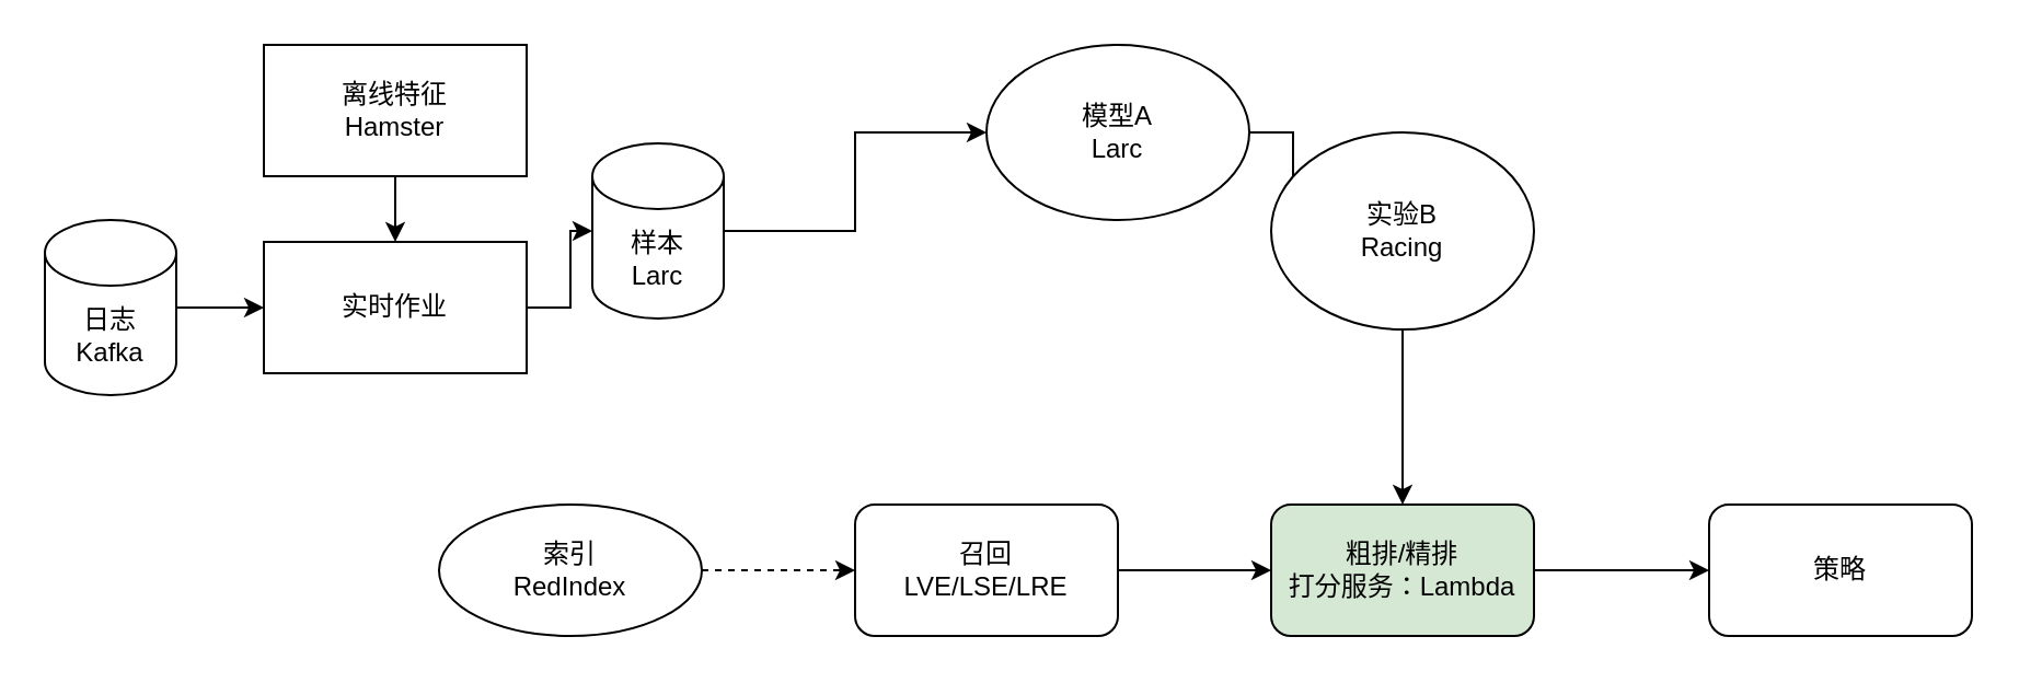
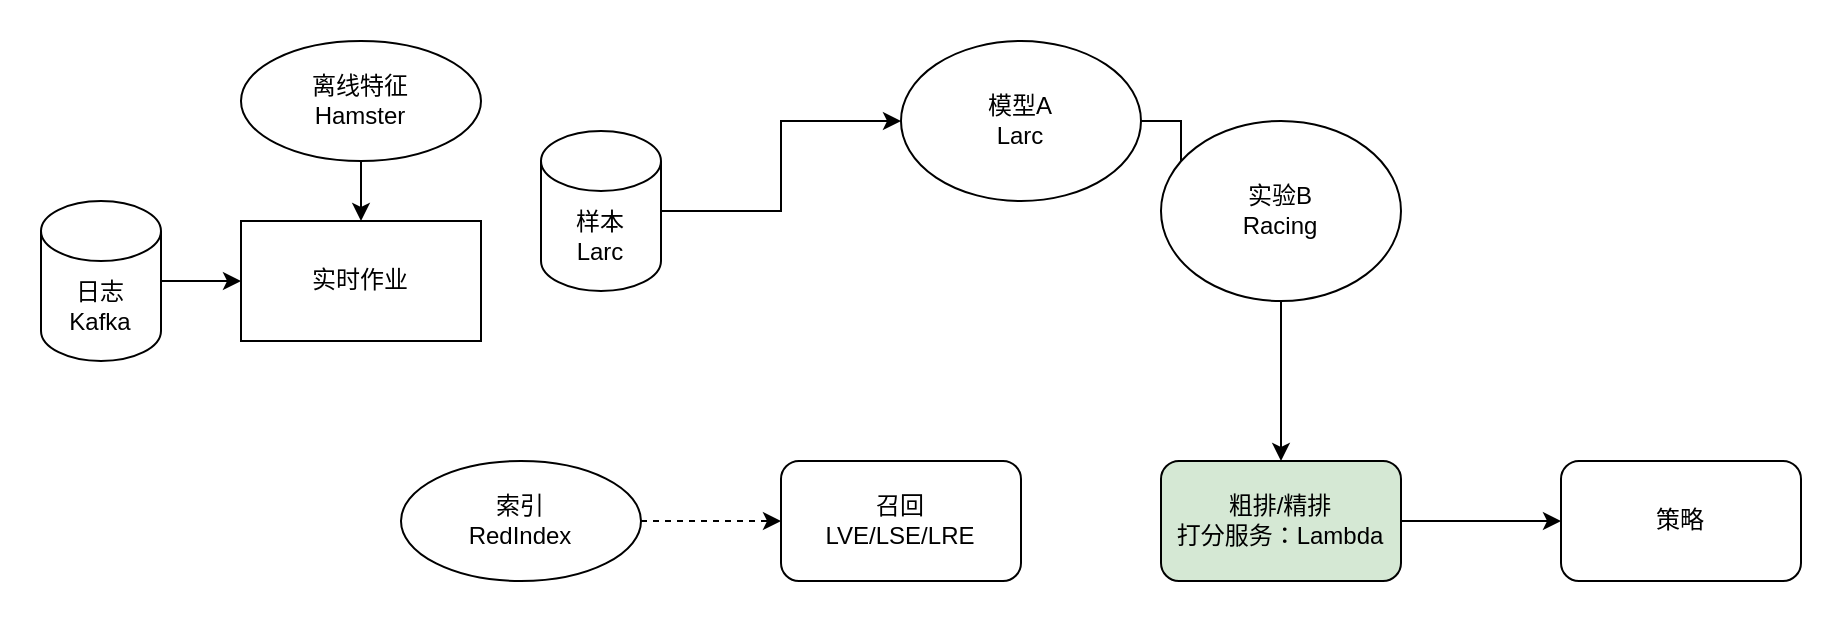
  <mxCell id="0" />
  <mxCell id="1" parent="0" />
  <mxCell id="2" value="" style="edgeStyle=orthogonalEdgeStyle;rounded=0;orthogonalLoop=1;jettySize=auto;html=1;dashed=1;" edge="1" parent="1" source="3" target="5"><mxGeometry relative="1" as="geometry" /></mxCell>
  <mxCell id="3" value="索引&lt;div&gt;RedIndex&lt;/div&gt;" style="ellipse;whiteSpace=wrap;html=1;" vertex="1" parent="1"><mxGeometry x="200" y="230" width="120" height="60" as="geometry" /></mxCell>
- <mxCell id="4" value="" style="edgeStyle=orthogonalEdgeStyle;rounded=0;orthogonalLoop=1;jettySize=auto;html=1;" edge="1" parent="1" source="5" target="7"><mxGeometry relative="1" as="geometry" /></mxCell>
  <mxCell id="5" value="召回&lt;div&gt;LVE/LSE/LRE&lt;/div&gt;" style="rounded=1;whiteSpace=wrap;html=1;" vertex="1" parent="1"><mxGeometry x="390" y="230" width="120" height="60" as="geometry" /></mxCell>
  <mxCell id="6" value="" style="edgeStyle=orthogonalEdgeStyle;rounded=0;orthogonalLoop=1;jettySize=auto;html=1;" edge="1" parent="1" source="7"><mxGeometry relative="1" as="geometry"><mxPoint x="780" y="260" as="targetPoint" /></mxGeometry></mxCell>
  <mxCell id="7" value="粗排/精排&lt;div&gt;打分服务：Lambda&lt;/div&gt;" style="rounded=1;whiteSpace=wrap;html=1;fillColor=#d5e8d4;" vertex="1" parent="1"><mxGeometry x="580" y="230" width="120" height="60" as="geometry" /></mxCell>
  <mxCell id="8" value="策略" style="rounded=1;whiteSpace=wrap;html=1;" vertex="1" parent="1"><mxGeometry x="780" y="230" width="120" height="60" as="geometry" /></mxCell>
  <mxCell id="9" value="" style="edgeStyle=orthogonalEdgeStyle;rounded=0;orthogonalLoop=1;jettySize=auto;html=1;" edge="1" parent="1" source="10" target="11"><mxGeometry relative="1" as="geometry" /></mxCell>
  <mxCell id="10" value="模型A&lt;div&gt;Larc&lt;/div&gt;" style="ellipse;whiteSpace=wrap;html=1;" vertex="1" parent="1"><mxGeometry x="450" y="20" width="120" height="80" as="geometry" /></mxCell>
  <mxCell id="11" value="实验B&lt;div&gt;Racing&lt;/div&gt;" style="ellipse;whiteSpace=wrap;html=1;" vertex="1" parent="1"><mxGeometry x="580" y="60" width="120" height="90" as="geometry" /></mxCell>
  <mxCell id="12" value="" style="endArrow=classic;html=1;rounded=0;exitX=0.5;exitY=1;exitDx=0;exitDy=0;entryX=0.5;entryY=0;entryDx=0;entryDy=0;" edge="1" parent="1" source="11" target="7"><mxGeometry width="50" height="50" relative="1" as="geometry"><mxPoint x="550" y="80" as="sourcePoint" /><mxPoint x="600" y="30" as="targetPoint" /></mxGeometry></mxCell>
  <mxCell id="13" value="" style="edgeStyle=orthogonalEdgeStyle;rounded=0;orthogonalLoop=1;jettySize=auto;html=1;" edge="1" parent="1" source="14" target="10"><mxGeometry relative="1" as="geometry" /></mxCell>
  <mxCell id="14" value="样本&lt;div&gt;Larc&lt;/div&gt;" style="shape=cylinder3;whiteSpace=wrap;html=1;boundedLbl=1;backgroundOutline=1;size=15;" vertex="1" parent="1"><mxGeometry x="270" y="65" width="60" height="80" as="geometry" /></mxCell>
  <mxCell id="15" value="" style="edgeStyle=orthogonalEdgeStyle;rounded=0;orthogonalLoop=1;jettySize=auto;html=1;" edge="1" parent="1" source="16" target="18"><mxGeometry relative="1" as="geometry" /></mxCell>
- <mxCell id="16" value="离线特征&lt;div&gt;Hamster&lt;/div&gt;" style="rounded=0;whiteSpace=wrap;html=1;" vertex="1" parent="1"><mxGeometry x="120" y="20" width="120" height="60" as="geometry" /></mxCell>
- <mxCell id="17" value="" style="edgeStyle=orthogonalEdgeStyle;rounded=0;orthogonalLoop=1;jettySize=auto;html=1;" edge="1" parent="1" source="18" target="14"><mxGeometry relative="1" as="geometry" /></mxCell>
+ <mxCell id="16" value="离线特征&lt;div&gt;Hamster&lt;/div&gt;" style="ellipse;whiteSpace=wrap;html=1;" vertex="1" parent="1"><mxGeometry x="120" y="20" width="120" height="60" as="geometry" /></mxCell>
  <mxCell id="18" value="实时作业" style="rounded=0;whiteSpace=wrap;html=1;" vertex="1" parent="1"><mxGeometry x="120" y="110" width="120" height="60" as="geometry" /></mxCell>
  <mxCell id="19" value="" style="edgeStyle=orthogonalEdgeStyle;rounded=0;orthogonalLoop=1;jettySize=auto;html=1;" edge="1" parent="1" source="20" target="18"><mxGeometry relative="1" as="geometry" /></mxCell>
  <mxCell id="20" value="日志&lt;div&gt;Kafka&lt;/div&gt;" style="shape=cylinder3;whiteSpace=wrap;html=1;boundedLbl=1;backgroundOutline=1;size=15;" vertex="1" parent="1"><mxGeometry x="20" y="100" width="60" height="80" as="geometry" /></mxCell>
